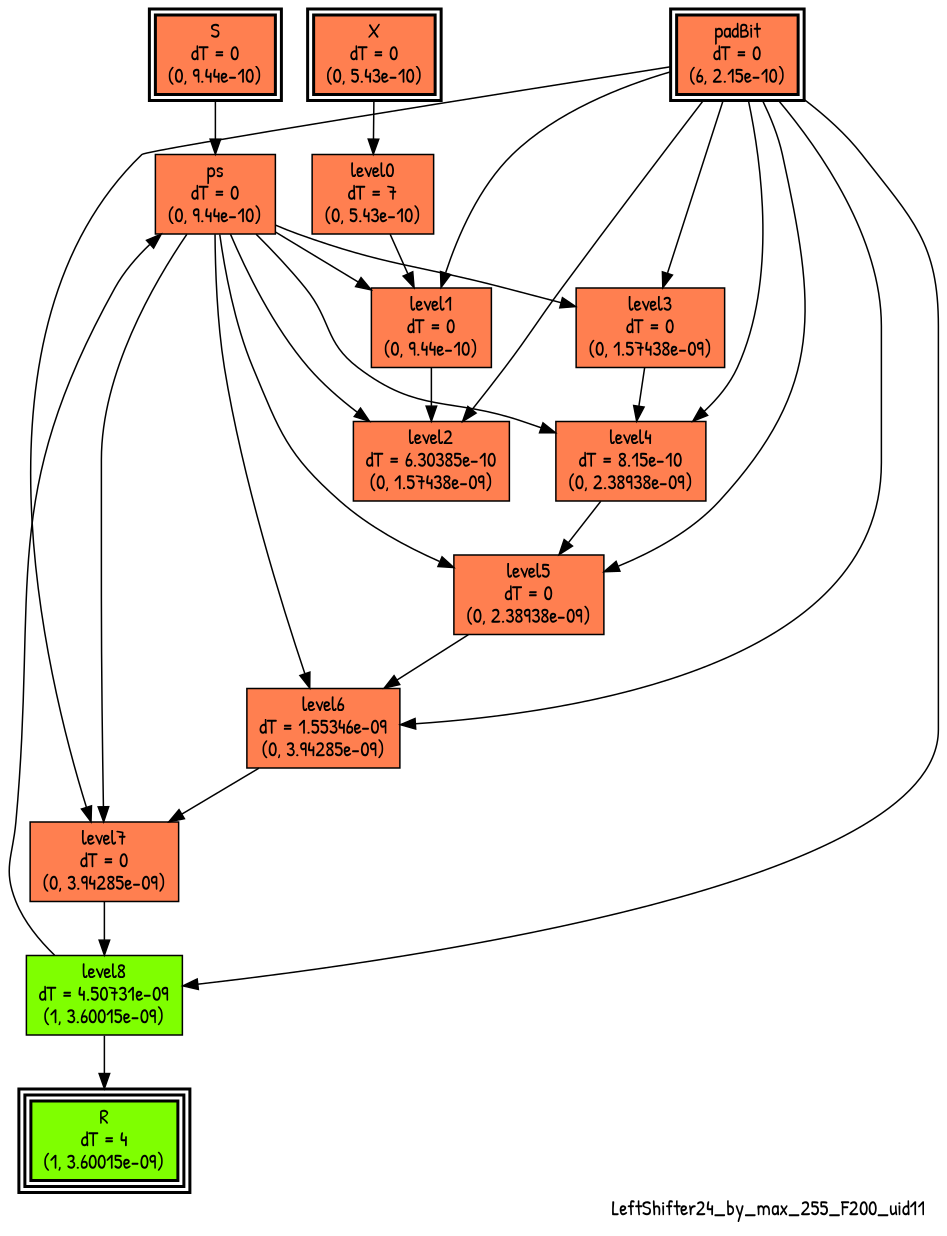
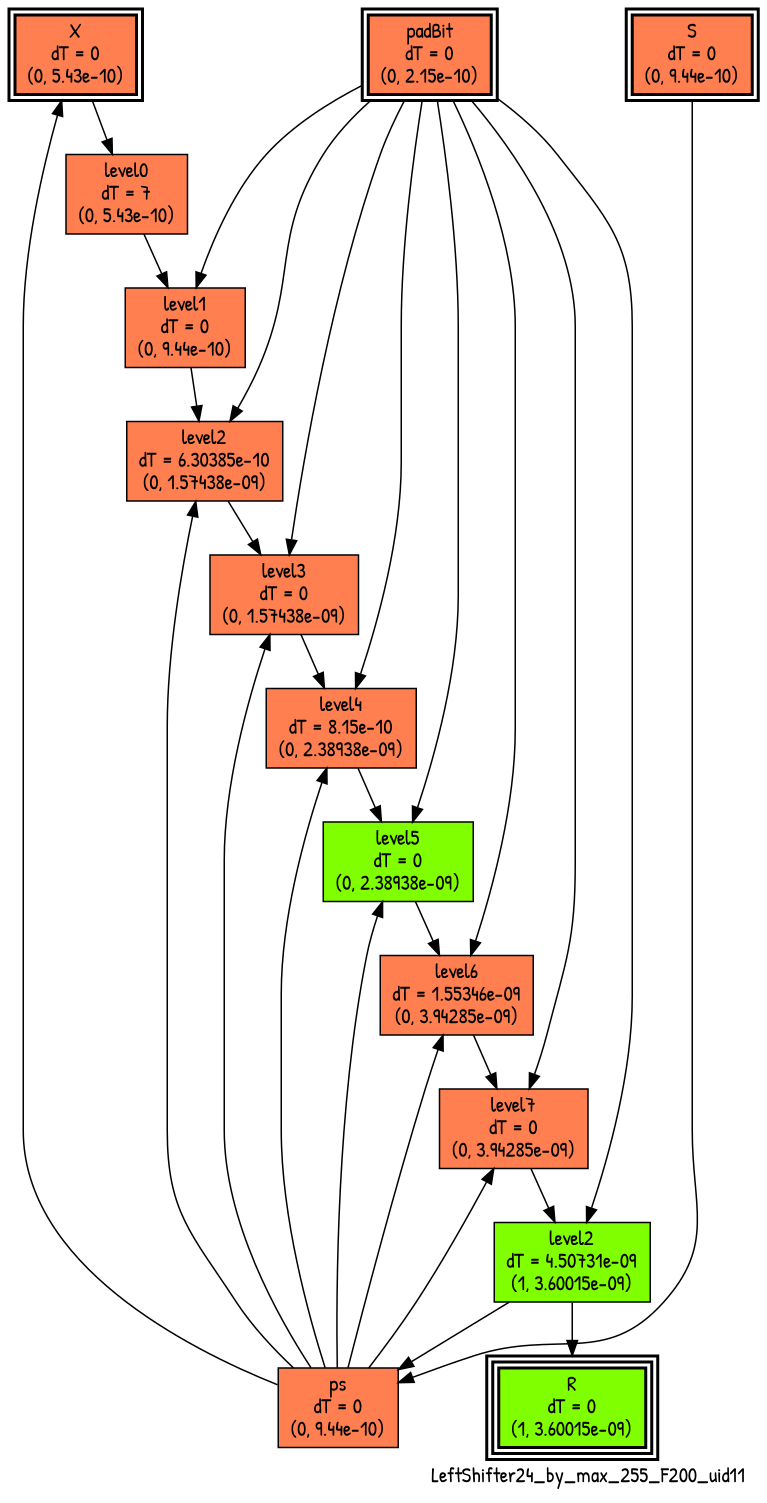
  digraph {
    fontname="Patrick Hand"
    label=LeftShifter24_by_max_255_F200_uid11
    labeljust=right
    labelloc=bottom
    nodesep=0.25
    ranksep=0.5
    node [color=black fillcolor=coral fontname="Patrick Hand" peripheries=1 shape=box style=filled]
    edge [arrowhead=normal arrowsize=1.0 arrowtail=normal color=black dir=forward fontname="Patrick Hand"]
    n1 [label="X\ndT = 0\n(0, 5.43e-10)" peripheries=2 style="bold, filled"]
    n2 [label="S\ndT = 0\n(0, 9.44e-10)" peripheries=2 style="bold, filled"]
-   n3 [label="padBit\ndT = 0\n(6, 2.15e-10)" peripheries=2 style="bold, filled"]
-   n4 [fillcolor=chartreuse label="R\ndT = 4\n(1, 3.60015e-09)" peripheries=3 style="bold, filled"]
+   n3 [label="padBit\ndT = 0\n(0, 2.15e-10)" peripheries=2 style="bold, filled"]
+   n4 [fillcolor=chartreuse label="R\ndT = 0\n(1, 3.60015e-09)" peripheries=3 style="bold, filled"]
    n5 [label="level0\ndT = 7\n(0, 5.43e-10)"]
    n6 [label="ps\ndT = 0\n(0, 9.44e-10)"]
    n7 [label="level1\ndT = 0\n(0, 9.44e-10)"]
    n8 [label="level2\ndT = 6.30385e-10\n(0, 1.57438e-09)"]
    n9 [label="level3\ndT = 0\n(0, 1.57438e-09)"]
    n10 [label="level4\ndT = 8.15e-10\n(0, 2.38938e-09)"]
-   n11 [label="level5\ndT = 0\n(0, 2.38938e-09)"]
+   n11 [fillcolor=chartreuse label="level5\ndT = 0\n(0, 2.38938e-09)"]
    n12 [label="level6\ndT = 1.55346e-09\n(0, 3.94285e-09)"]
    n13 [label="level7\ndT = 0\n(0, 3.94285e-09)"]
-   n14 [fillcolor=chartreuse label="level8\ndT = 4.50731e-09\n(1, 3.60015e-09)"]
+   n14 [fillcolor=chartreuse label="level2\ndT = 4.50731e-09\n(1, 3.60015e-09)"]
    subgraph sub_1 {
      rank=same
      n1
      n2
      n3
    }
    subgraph sub_2 {
      rank=same
      n4
    }
    n1 -> n5
    n2 -> n6
    n3 -> n7
    n3 -> n8
    n3 -> n9
    n3 -> n10
    n3 -> n11
    n3 -> n12
    n3 -> n13
    n3 -> n14
    n5 -> n7
-   n6 -> n7
+   n6 -> n1
    n6 -> n8
    n6 -> n9
    n6 -> n10
    n6 -> n11
    n6 -> n12
    n6 -> n13
    n7 -> n8
+   n8 -> n9
    n9 -> n10
    n10 -> n11
    n11 -> n12
    n12 -> n13
    n13 -> n14
    n14 -> n4
    n14 -> n6
  }
